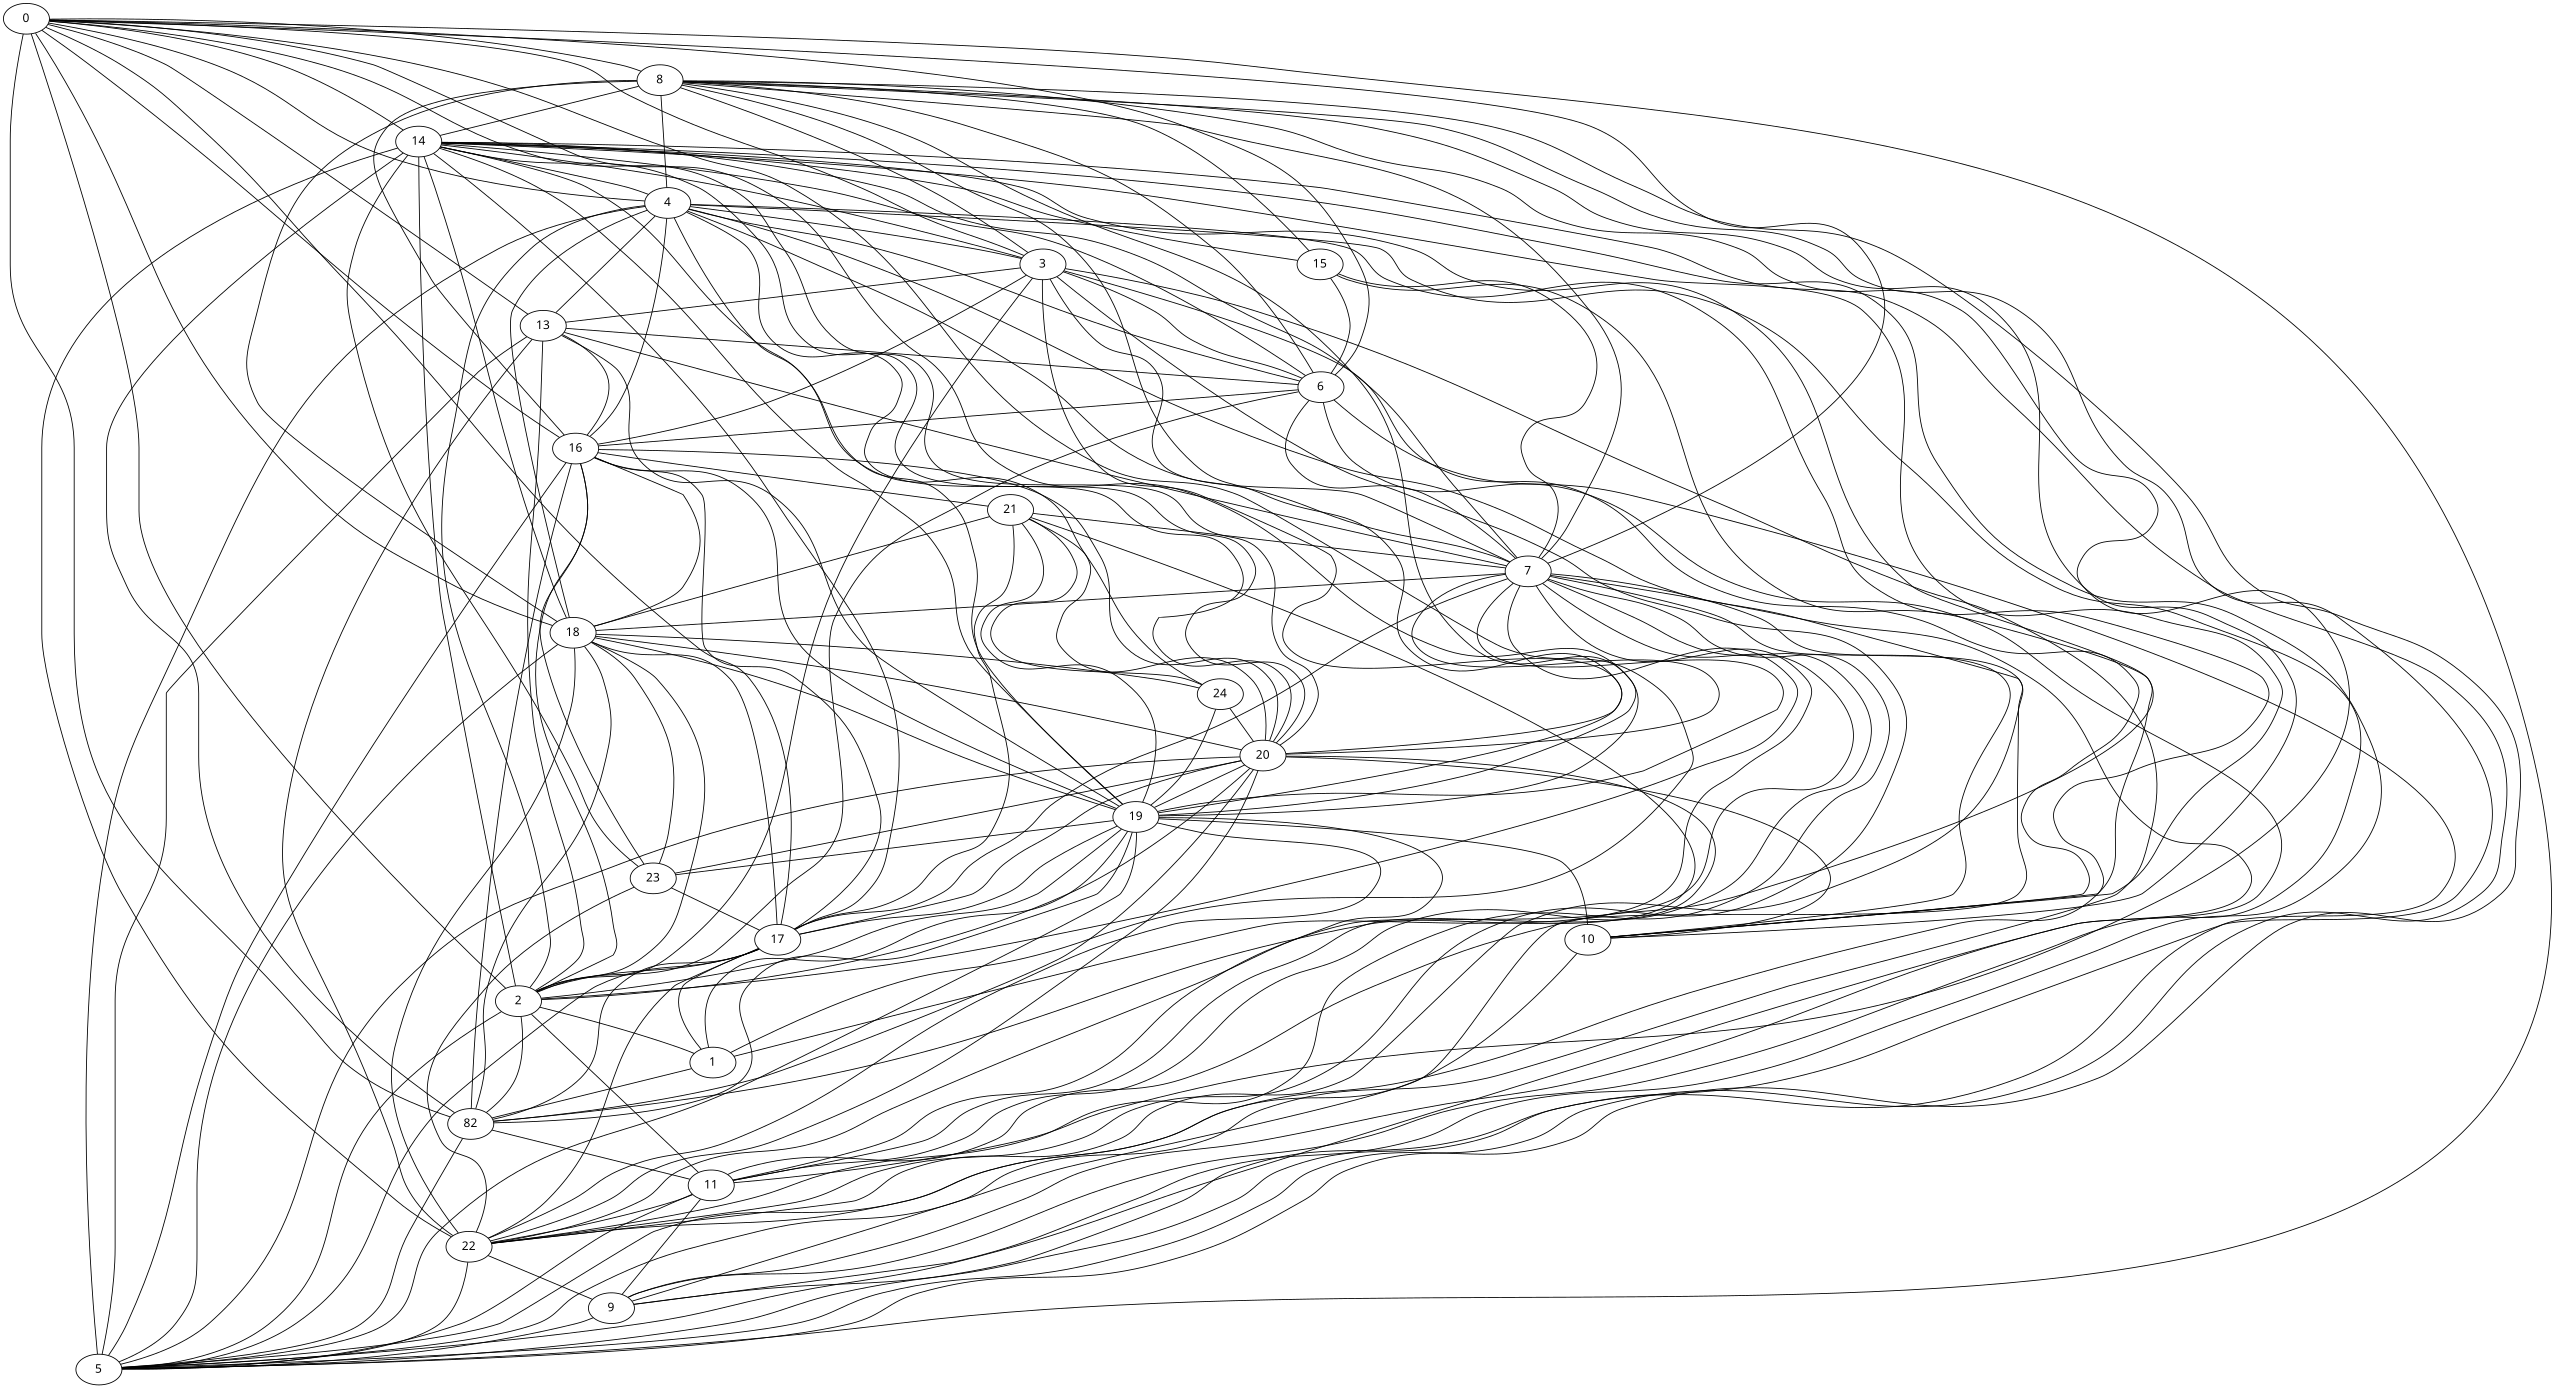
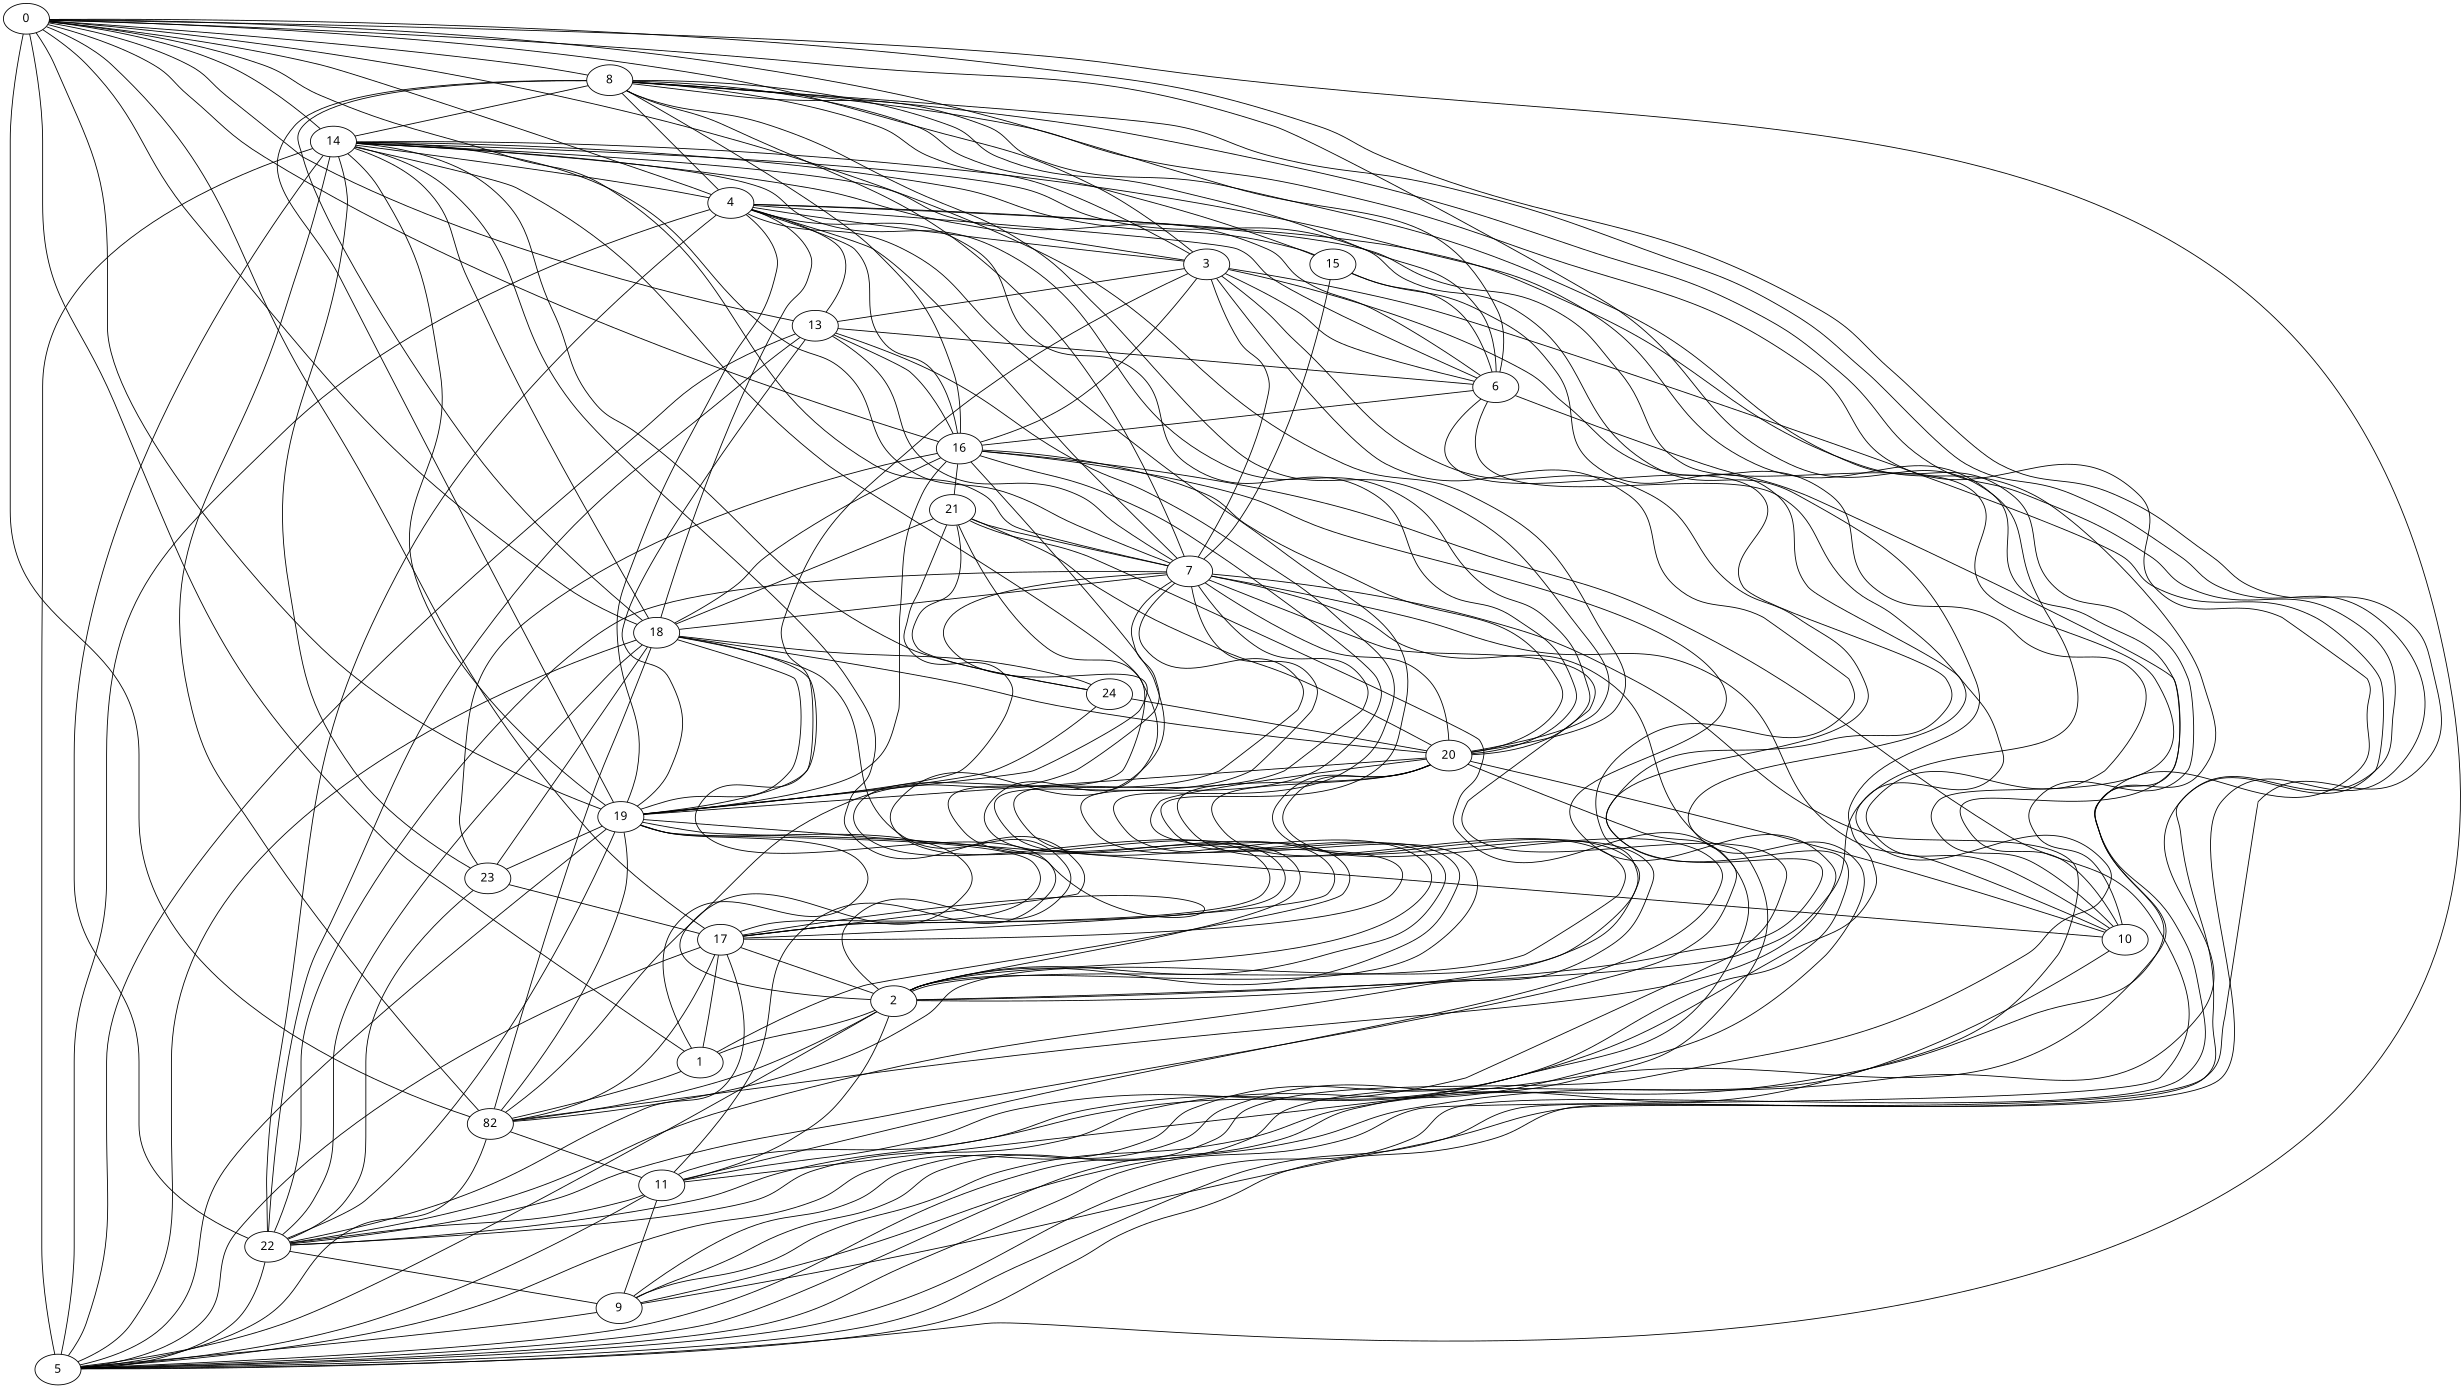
  graph {
    fontname="Noto Sans"
    node [fontname="Noto Sans"]
    edge [fontname="Noto Sans" s=Hidden]
    0
    8
    18
    3
    4
    22
    5
    9
    6
    7
    10
    11
    14
    16
    n15 [label=82]
    17
    24
    13
    2
    20
    1
    19
    15
    23
    21
    0 -- 8 [weight=0.17796481195669425]
    0 -- 18 [weight=0.18676012093075584]
    0 -- 3 [weight=0.2019203681244252]
    0 -- 4 [weight=0.21478608170608166]
    8 -- 4 [weight=0.254062625714594 s=""]
    8 -- 5 [weight=0.238317130564645 s=""]
    8 -- 6 [weight=0.22952526003679 s=""]
    8 -- 7 [weight=0.255048232850183 s=""]
    8 -- 10 [weight=0.1634182157767842]
    8 -- 11 [weight=0.16985613894098636]
    8 -- 14 [weight=0.16729275979900576]
    8 -- 16 [weight=0.16641538107028997]
    18 -- 8 [weight=0.14315823099334082]
    18 -- 4 [weight=0.14303891577891104]
    18 -- 22 [weight=0.18759638164427236]
    18 -- n15 [weight=0.13688078530500425]
    18 -- 17 [weight=0.629479157279557 s=""]
    18 -- 24 [weight=0.15629892169211332]
    3 -- 8 [weight=0.19206232350986033]
    3 -- 22 [weight=0.1587446875290919]
    3 -- 6 [weight=0.22631756334703912]
    3 -- 13 [weight=0.18872457998561154]
    4 -- 3 [weight=0.239791641153723 s=""]
    4 -- 6 [weight=0.18230610324446828]
    4 -- 16 [weight=0.16920188884968396]
    4 -- 13 [weight=0.1920423514259264]
    22 -- 4 [weight=0.200287252468439 s=""]
    22 -- 5 [weight=0.164026357513223 s=""]
    22 -- 9 [weight=0.16551351891889 s=""]
    5 -- 0 [weight=0.170910412275922 s=""]
    5 -- 18 [weight=0.16688549298703506]
    5 -- 3 [weight=0.192276069677901 s=""]
    5 -- 4 [weight=0.248620036189328 s=""]
    5 -- 17 [weight=0.16611494532920215]
    5 -- 2 [weight=0.213012680556119 s=""]
    5 -- 20 [weight=0.167823863691914]
    9 -- 8 [weight=0.177378680091273 s=""]
    9 -- 4 [weight=0.161465165041731 s=""]
    9 -- 5 [weight=0.171334698867209 s=""]
    9 -- 11 [weight=0.16747583750665904]
    6 -- 0 [weight=0.216166313157411 s=""]
    6 -- 5 [weight=0.227465282005911 s=""]
    6 -- 9 [weight=0.15970086714394052]
    6 -- 16 [weight=0.16156927647046562]
    7 -- 0 [weight=0.201951562601205 s=""]
    7 -- 18 [weight=0.12836356306901966]
    7 -- 3 [weight=0.235673777857238 s=""]
    7 -- 4 [weight=0.199141969811107 s=""]
    7 -- 22 [weight=0.13062096137602422]
    7 -- 5 [weight=0.236397298838962 s=""]
    7 -- 9 [weight=0.1542345117425972]
-   7 -- 6 [weight=0.224290081679908 s=""]
    7 -- 10 [weight=0.1481732913419262]
    7 -- 11 [weight=0.13891546507064317]
    7 -- n15 [weight=0.1365484376831474]
    7 -- 17 [weight=0.13144233770944286]
    7 -- 13 [weight=0.14476244277188874]
    7 -- 2 [weight=0.153092743256551 s=""]
    7 -- 20 [weight=0.1305193937850848]
    7 -- 1 [weight=0.11707370887789406]
    7 -- 19 [weight=0.11803581914422473]
    10 -- 3 [weight=0.170697992707442 s=""]
    10 -- 4 [weight=0.190428867965946 s=""]
    10 -- 5 [weight=0.163553167819183 s=""]
    11 -- 22 [weight=0.1565983633063721]
    11 -- 5 [weight=0.171215992507677 s=""]
    11 -- 2 [weight=0.154315880243208 s=""]
    14 -- 0 [weight=0.184495926567214 s=""]
    14 -- 18 [weight=0.13438884223931963]
    14 -- 3 [weight=0.1639590102814041]
    14 -- 4 [weight=0.1471106583766343]
    14 -- 22 [weight=0.15708942960176958]
    14 -- 5 [weight=0.13498462123994573]
-   14 -- 9 [weight=0.13695818028895146]
+   0 -- 9 [weight=0.13695818028895146]
    14 -- 6 [weight=0.141924486497493 s=""]
    14 -- 7 [weight=0.114889682529571 s=""]
    14 -- 10 [weight=0.11739062167888266]
    14 -- 11 [weight=0.1359029099152163]
    14 -- n15 [weight=0.11817638144256098]
    14 -- 17 [weight=0.13404611077995524]
    14 -- 24 [weight=0.11732055264132185]
    14 -- 2 [weight=0.13515011781616798]
    14 -- 20 [weight=0.129255923961256]
    14 -- 19 [weight=0.11584948864321742]
    14 -- 15 [weight=0.14679872599382943]
    14 -- 23 [weight=0.11638464211615131]
    16 -- 0 [weight=0.14084633969583846]
    16 -- 18 [weight=0.13649429205357885]
    16 -- 3 [weight=0.13035275177609718]
    16 -- 5 [weight=0.179913049485182 s=""]
    16 -- n15 [weight=0.13655572383431597]
    16 -- 17 [weight=0.13972579817172473]
    16 -- 13 [weight=0.14678350566940335]
    16 -- 2 [weight=0.182608244308856 s=""]
    16 -- 20 [weight=0.15356269023383765]
    16 -- 19 [weight=0.1314072146568748]
    16 -- 23 [weight=0.1314241519190008]
    16 -- 21 [weight=0.12643038693599618]
    n15 -- 0 [weight=0.181238677500605 s=""]
    n15 -- 5 [weight=0.159511267307765 s=""]
    n15 -- 11 [weight=0.171702216068102 s=""]
    n15 -- 2 [weight=0.187000680382899 s=""]
    17 -- 0 [weight=0.200179946232008 s=""]
    17 -- 22 [weight=0.18779378200935018]
    17 -- n15 [weight=0.170373342248266 s=""]
    17 -- 2 [weight=0.196056999108251 s=""]
    17 -- 21 [weight=0.4858759777300271]
    24 -- 20 [weight=0.157110726164776 s=""]
    24 -- 19 [weight=0.160809490164517 s=""]
    24 -- 21 [weight=0.166126596983266 s=""]
    13 -- 0 [weight=0.174058861533609 s=""]
    13 -- 22 [weight=0.17194215145233158]
    13 -- 5 [weight=0.162764422381975 s=""]
    13 -- 6 [weight=0.216195996159319 s=""]
    2 -- 0 [weight=0.240328890771481 s=""]
    2 -- 18 [weight=0.17619732773593375]
    2 -- 3 [weight=0.15515154730200234]
    2 -- 4 [weight=0.21156942486683594]
    2 -- 6 [weight=0.14530819898911537]
    2 -- 13 [weight=0.14998912417250698]
    2 -- 20 [weight=0.18070400437980721]
    2 -- 1 [weight=0.142282515598212 s=""]
    20 -- 0 [weight=0.192833739230823 s=""]
    20 -- 8 [weight=0.13991214588161358]
    20 -- 18 [weight=0.783836686906717 s=""]
    20 -- 4 [weight=0.13796016481102497]
    20 -- 22 [weight=0.1994329354052468]
    20 -- 10 [weight=0.13691689318587488]
    20 -- 11 [weight=0.14063733253763325]
    20 -- n15 [weight=0.15386523100103908]
    20 -- 17 [weight=0.637183448415261 s=""]
    20 -- 19 [weight=0.775297204222164 s=""]
    1 -- 0 [weight=0.155767285342254 s=""]
    1 -- n15 [weight=0.13085920716837723]
    1 -- 17 [weight=0.13615295113894554]
    19 -- 0 [weight=0.188058256077021 s=""]
    19 -- 8 [weight=0.13393225379098997]
    19 -- 18 [weight=0.770510129630155 s=""]
    19 -- 3 [weight=0.12903139837214142]
    19 -- 4 [weight=0.13190288150358248]
    19 -- 22 [weight=0.17993460417255783]
    19 -- 5 [weight=0.1581921421786536]
    19 -- 10 [weight=0.13572339391103197]
    19 -- 11 [weight=0.13409848005534467]
    19 -- n15 [weight=0.15714821667430862]
    19 -- 17 [weight=0.669305488615364 s=""]
    19 -- 13 [weight=0.13682635360225723]
    19 -- 2 [weight=0.187087024697035 s=""]
    19 -- 1 [weight=0.127094568833491 s=""]
    19 -- 23 [weight=0.12726352227835205]
    15 -- 8 [weight=0.15024391718729 s=""]
    15 -- 22 [weight=0.16337555187701372]
    15 -- 6 [weight=0.17768614402518 s=""]
    15 -- 7 [weight=0.15545529820014 s=""]
    23 -- 18 [weight=0.136144706009467 s=""]
    23 -- 22 [weight=0.14013815081399317]
    23 -- 17 [weight=0.150582431867849 s=""]
-   23 -- 20 [weight=0.135524514915217 s=""]
    21 -- 18 [weight=0.603980442907736 s=""]
    21 -- 22 [weight=0.17103810094943023]
    21 -- 7 [weight=0.123441759050773 s=""]
    21 -- 20 [weight=0.576591339552531 s=""]
    21 -- 19 [weight=0.588266829257989 s=""]
  }
